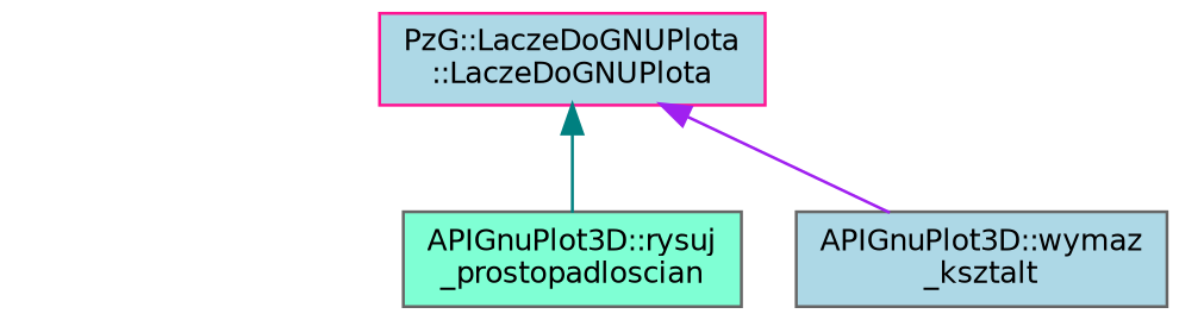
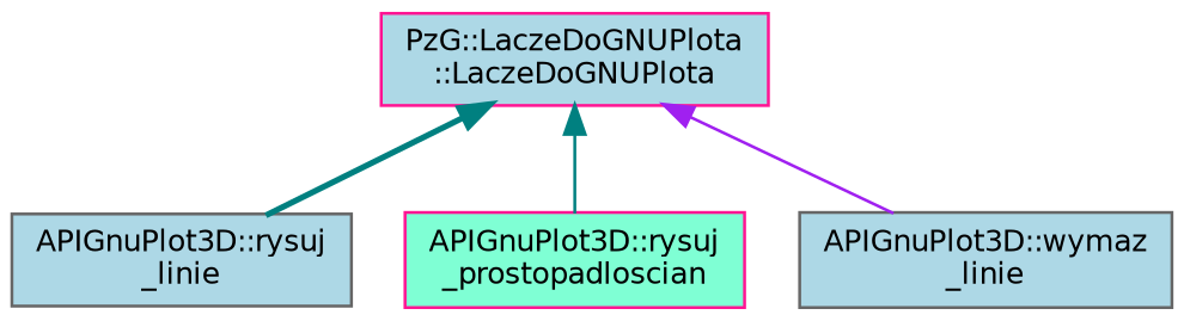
  digraph {
    rankdir=TB
    node [color=deeppink fillcolor=lightblue fontname=Helvetica fontsize=10 shape=record style=filled]
    edge [color=teal dir=back fontname=Helvetica fontsize=10 labelfontname=Helvetica labelfontsize=10 style=solid]
    n1 [fontcolor=black height=0.2 label="PzG::LaczeDoGNUPlota\l::LaczeDoGNUPlota" width=0.4]
-   n3 [color=gray40 fillcolor=aquamarine height=0.2 label="APIGnuPlot3D::rysuj\l_prostopadloscian" width=0.4]
-   n4 [color=gray40 height=0.2 label="APIGnuPlot3D::wymaz\l_ksztalt" width=0.4]
+   n2 [color=gray40 height=0.2 label="APIGnuPlot3D::rysuj\l_linie" width=0.4]
+   n3 [fillcolor=aquamarine height=0.2 label="APIGnuPlot3D::rysuj\l_prostopadloscian" width=0.4]
+   n4 [color=gray40 height=0.2 label="APIGnuPlot3D::wymaz\l_linie" width=0.4]
+   n1 -> n2 [style=bold]
    n1 -> n3
    n1 -> n4 [color=purple]
  }
